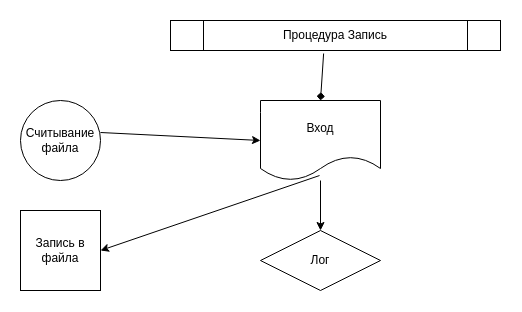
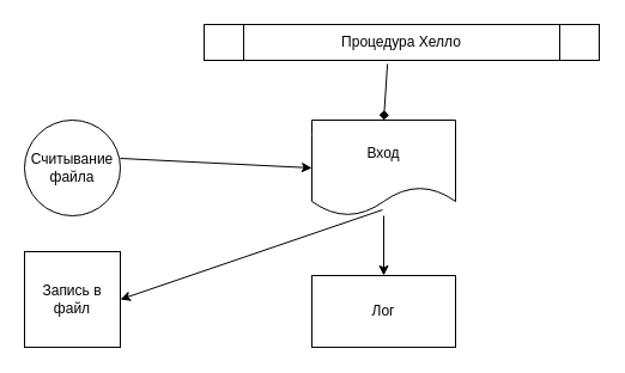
  <mxCell id="0" />
  <mxCell id="1" parent="0" />
- <mxCell id="2" value="Процедура Запись&lt;br&gt;" style="shape=process;whiteSpace=wrap;html=1;backgroundOutline=1;" vertex="1" parent="1"><mxGeometry x="170" y="20" width="330" height="30" as="geometry" /></mxCell>
+ <mxCell id="2" value="Процедура Хелло&lt;br&gt;" style="shape=process;whiteSpace=wrap;html=1;backgroundOutline=1;" vertex="1" parent="1"><mxGeometry x="170" y="20" width="330" height="30" as="geometry" /></mxCell>
  <mxCell id="3" value="Считывание файла" style="ellipse;whiteSpace=wrap;html=1;aspect=fixed;" vertex="1" parent="1"><mxGeometry x="20" y="100" width="80" height="80" as="geometry" /></mxCell>
- <mxCell id="4" value="Запись в файла" style="whiteSpace=wrap;html=1;aspect=fixed;" vertex="1" parent="1"><mxGeometry x="20" y="210" width="80" height="80" as="geometry" /></mxCell>
- <mxCell id="5" value="Лог" style="rhombus;whiteSpace=wrap;html=1;" vertex="1" parent="1"><mxGeometry x="260" y="230" width="120" height="60" as="geometry" /></mxCell>
+ <mxCell id="4" value="Запись в файл" style="whiteSpace=wrap;html=1;aspect=fixed;" vertex="1" parent="1"><mxGeometry x="20" y="210" width="80" height="80" as="geometry" /></mxCell>
+ <mxCell id="5" value="Лог" style="rounded=0;whiteSpace=wrap;html=1;" vertex="1" parent="1"><mxGeometry x="260" y="230" width="120" height="60" as="geometry" /></mxCell>
  <mxCell id="6" value="Вход" style="shape=document;whiteSpace=wrap;html=1;boundedLbl=1;" vertex="1" parent="1"><mxGeometry x="260" y="100" width="120" height="80" as="geometry" /></mxCell>
  <mxCell id="7" value="" style="endArrow=diamond;html=1;rounded=0;exitX=0.464;exitY=1.1;exitDx=0;exitDy=0;exitPerimeter=0;entryX=0.5;entryY=0;entryDx=0;entryDy=0;" edge="1" parent="1" source="2" target="6"><mxGeometry width="50" height="50" relative="1" as="geometry"><mxPoint x="320" y="430" as="sourcePoint" /><mxPoint x="370" y="380" as="targetPoint" /></mxGeometry></mxCell>
  <mxCell id="8" value="" style="endArrow=classic;html=1;rounded=0;exitX=1;exitY=0.4;exitDx=0;exitDy=0;exitPerimeter=0;entryX=0;entryY=0.5;entryDx=0;entryDy=0;" edge="1" parent="1" source="3" target="6"><mxGeometry width="50" height="50" relative="1" as="geometry"><mxPoint x="320" y="430" as="sourcePoint" /><mxPoint x="370" y="380" as="targetPoint" /></mxGeometry></mxCell>
  <mxCell id="9" value="" style="endArrow=classic;html=1;rounded=0;exitX=0.492;exitY=0.938;exitDx=0;exitDy=0;exitPerimeter=0;entryX=1;entryY=0.5;entryDx=0;entryDy=0;" edge="1" parent="1" source="6" target="4"><mxGeometry width="50" height="50" relative="1" as="geometry"><mxPoint x="320" y="430" as="sourcePoint" /><mxPoint x="370" y="380" as="targetPoint" /></mxGeometry></mxCell>
  <mxCell id="10" value="" style="endArrow=classic;html=1;rounded=0;" edge="1" parent="1" source="6" target="5"><mxGeometry width="50" height="50" relative="1" as="geometry"><mxPoint x="320" y="430" as="sourcePoint" /><mxPoint x="370" y="380" as="targetPoint" /></mxGeometry></mxCell>
